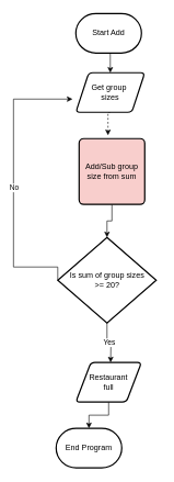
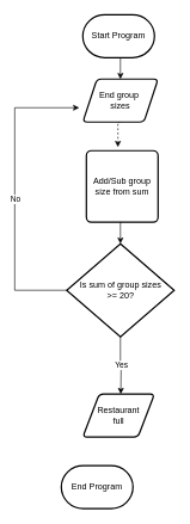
  <mxCell id="0" />
  <mxCell id="1" parent="0" />
  <mxCell id="2" style="edgeStyle=orthogonalEdgeStyle;rounded=0;orthogonalLoop=1;jettySize=auto;html=1;exitX=0.5;exitY=1;exitDx=0;exitDy=0;exitPerimeter=0;entryX=0.5;entryY=0;entryDx=0;entryDy=0;" parent="1" source="3" target="5" edge="1"><mxGeometry relative="1" as="geometry" /></mxCell>
- <mxCell id="3" value="Start Add" style="strokeWidth=2;html=1;shape=mxgraph.flowchart.terminator;whiteSpace=wrap;" parent="1" vertex="1"><mxGeometry x="115" y="20" width="100" height="60" as="geometry" /></mxCell>
+ <mxCell id="3" value="Start Program" style="strokeWidth=2;html=1;shape=mxgraph.flowchart.terminator;whiteSpace=wrap;" parent="1" vertex="1"><mxGeometry x="115" y="20" width="100" height="60" as="geometry" /></mxCell>
  <mxCell id="4" style="edgeStyle=orthogonalEdgeStyle;rounded=0;orthogonalLoop=1;jettySize=auto;html=1;exitX=0.5;exitY=1;exitDx=0;exitDy=0;entryX=0.44;entryY=-0.05;entryDx=0;entryDy=0;entryPerimeter=0;dashed=1;" parent="1" source="5" target="11" edge="1"><mxGeometry relative="1" as="geometry" /></mxCell>
- <mxCell id="5" value="Get group&amp;nbsp;&lt;br&gt;sizes" style="shape=parallelogram;html=1;strokeWidth=2;perimeter=parallelogramPerimeter;whiteSpace=wrap;rounded=1;arcSize=12;size=0.188;" parent="1" vertex="1"><mxGeometry x="115" y="110" width="105" height="60" as="geometry" /></mxCell>
+ <mxCell id="5" value="End group&amp;nbsp;&lt;br&gt;sizes" style="shape=parallelogram;html=1;strokeWidth=2;perimeter=parallelogramPerimeter;whiteSpace=wrap;rounded=1;arcSize=12;size=0.188;" parent="1" vertex="1"><mxGeometry x="115" y="110" width="105" height="60" as="geometry" /></mxCell>
  <mxCell id="6" value="Yes" style="edgeStyle=orthogonalEdgeStyle;rounded=0;orthogonalLoop=1;jettySize=auto;html=1;exitX=0.5;exitY=1;exitDx=0;exitDy=0;exitPerimeter=0;" parent="1" source="9" edge="1"><mxGeometry relative="1" as="geometry"><mxPoint x="168" y="550" as="targetPoint" /></mxGeometry></mxCell>
  <mxCell id="7" style="edgeStyle=orthogonalEdgeStyle;rounded=0;orthogonalLoop=1;jettySize=auto;html=1;exitX=0;exitY=0.5;exitDx=0;exitDy=0;exitPerimeter=0;" parent="1" source="9" edge="1"><mxGeometry relative="1" as="geometry"><mxPoint x="110" y="150" as="targetPoint" /><Array as="points"><mxPoint x="20" y="405" /></Array></mxGeometry></mxCell>
  <mxCell id="8" value="No" style="edgeLabel;html=1;align=center;verticalAlign=middle;resizable=0;points=[];" parent="7" vertex="1" connectable="0"><mxGeometry x="-0.035" relative="1" as="geometry"><mxPoint y="1" as="offset" /></mxGeometry></mxCell>
- <mxCell id="9" value="Is sum of group sizes&lt;br&gt;&amp;gt;= 20?" style="strokeWidth=2;html=1;shape=mxgraph.flowchart.decision;whiteSpace=wrap;" parent="1" vertex="1"><mxGeometry x="87.5" y="360" width="150" height="130" as="geometry" /></mxCell>
+ <mxCell id="9" value="Is sum of group sizes&lt;br&gt;&amp;gt;= 20?" style="strokeWidth=2;html=1;shape=mxgraph.flowchart.decision;whiteSpace=wrap;" parent="1" vertex="1"><mxGeometry x="92.5" y="340" width="150" height="130" as="geometry" /></mxCell>
  <mxCell id="10" style="edgeStyle=orthogonalEdgeStyle;rounded=0;orthogonalLoop=1;jettySize=auto;html=1;exitX=0.5;exitY=1;exitDx=0;exitDy=0;entryX=0.5;entryY=0;entryDx=0;entryDy=0;entryPerimeter=0;" parent="1" source="11" target="9" edge="1"><mxGeometry relative="1" as="geometry" /></mxCell>
- <mxCell id="11" value="Add/Sub group&lt;br&gt;size from sum" style="rounded=1;whiteSpace=wrap;html=1;absoluteArcSize=1;arcSize=14;strokeWidth=2;fillColor=#f8cecc;" parent="1" vertex="1"><mxGeometry x="120" y="210" width="100" height="100" as="geometry" /></mxCell>
- <mxCell id="12" style="edgeStyle=orthogonalEdgeStyle;rounded=0;orthogonalLoop=1;jettySize=auto;html=1;exitX=0.5;exitY=1;exitDx=0;exitDy=0;entryX=0.5;entryY=0;entryDx=0;entryDy=0;entryPerimeter=0;" parent="1" source="13" target="14" edge="1"><mxGeometry relative="1" as="geometry" /></mxCell>
+ <mxCell id="11" value="Add/Sub group&lt;br&gt;size from sum" style="rounded=1;whiteSpace=wrap;html=1;absoluteArcSize=1;arcSize=14;strokeWidth=2;" parent="1" vertex="1"><mxGeometry x="120" y="210" width="100" height="100" as="geometry" /></mxCell>
  <mxCell id="13" value="Restaurant&lt;br&gt;full" style="shape=parallelogram;html=1;strokeWidth=2;perimeter=parallelogramPerimeter;whiteSpace=wrap;rounded=1;arcSize=12;size=0.23;" parent="1" vertex="1"><mxGeometry x="115" y="550" width="100" height="60" as="geometry" /></mxCell>
  <mxCell id="14" value="End Program" style="strokeWidth=2;html=1;shape=mxgraph.flowchart.terminator;whiteSpace=wrap;" parent="1" vertex="1"><mxGeometry x="85" y="650" width="100" height="60" as="geometry" /></mxCell>
